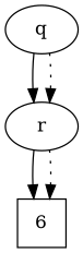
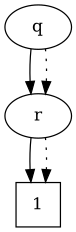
  digraph {
    q
    r
-   1 [shape=square label=6]
+   1 [shape=square]
    q -> r
    q -> r [style=dotted]
    r -> 1
    r -> 1 [style=dotted]
  }
